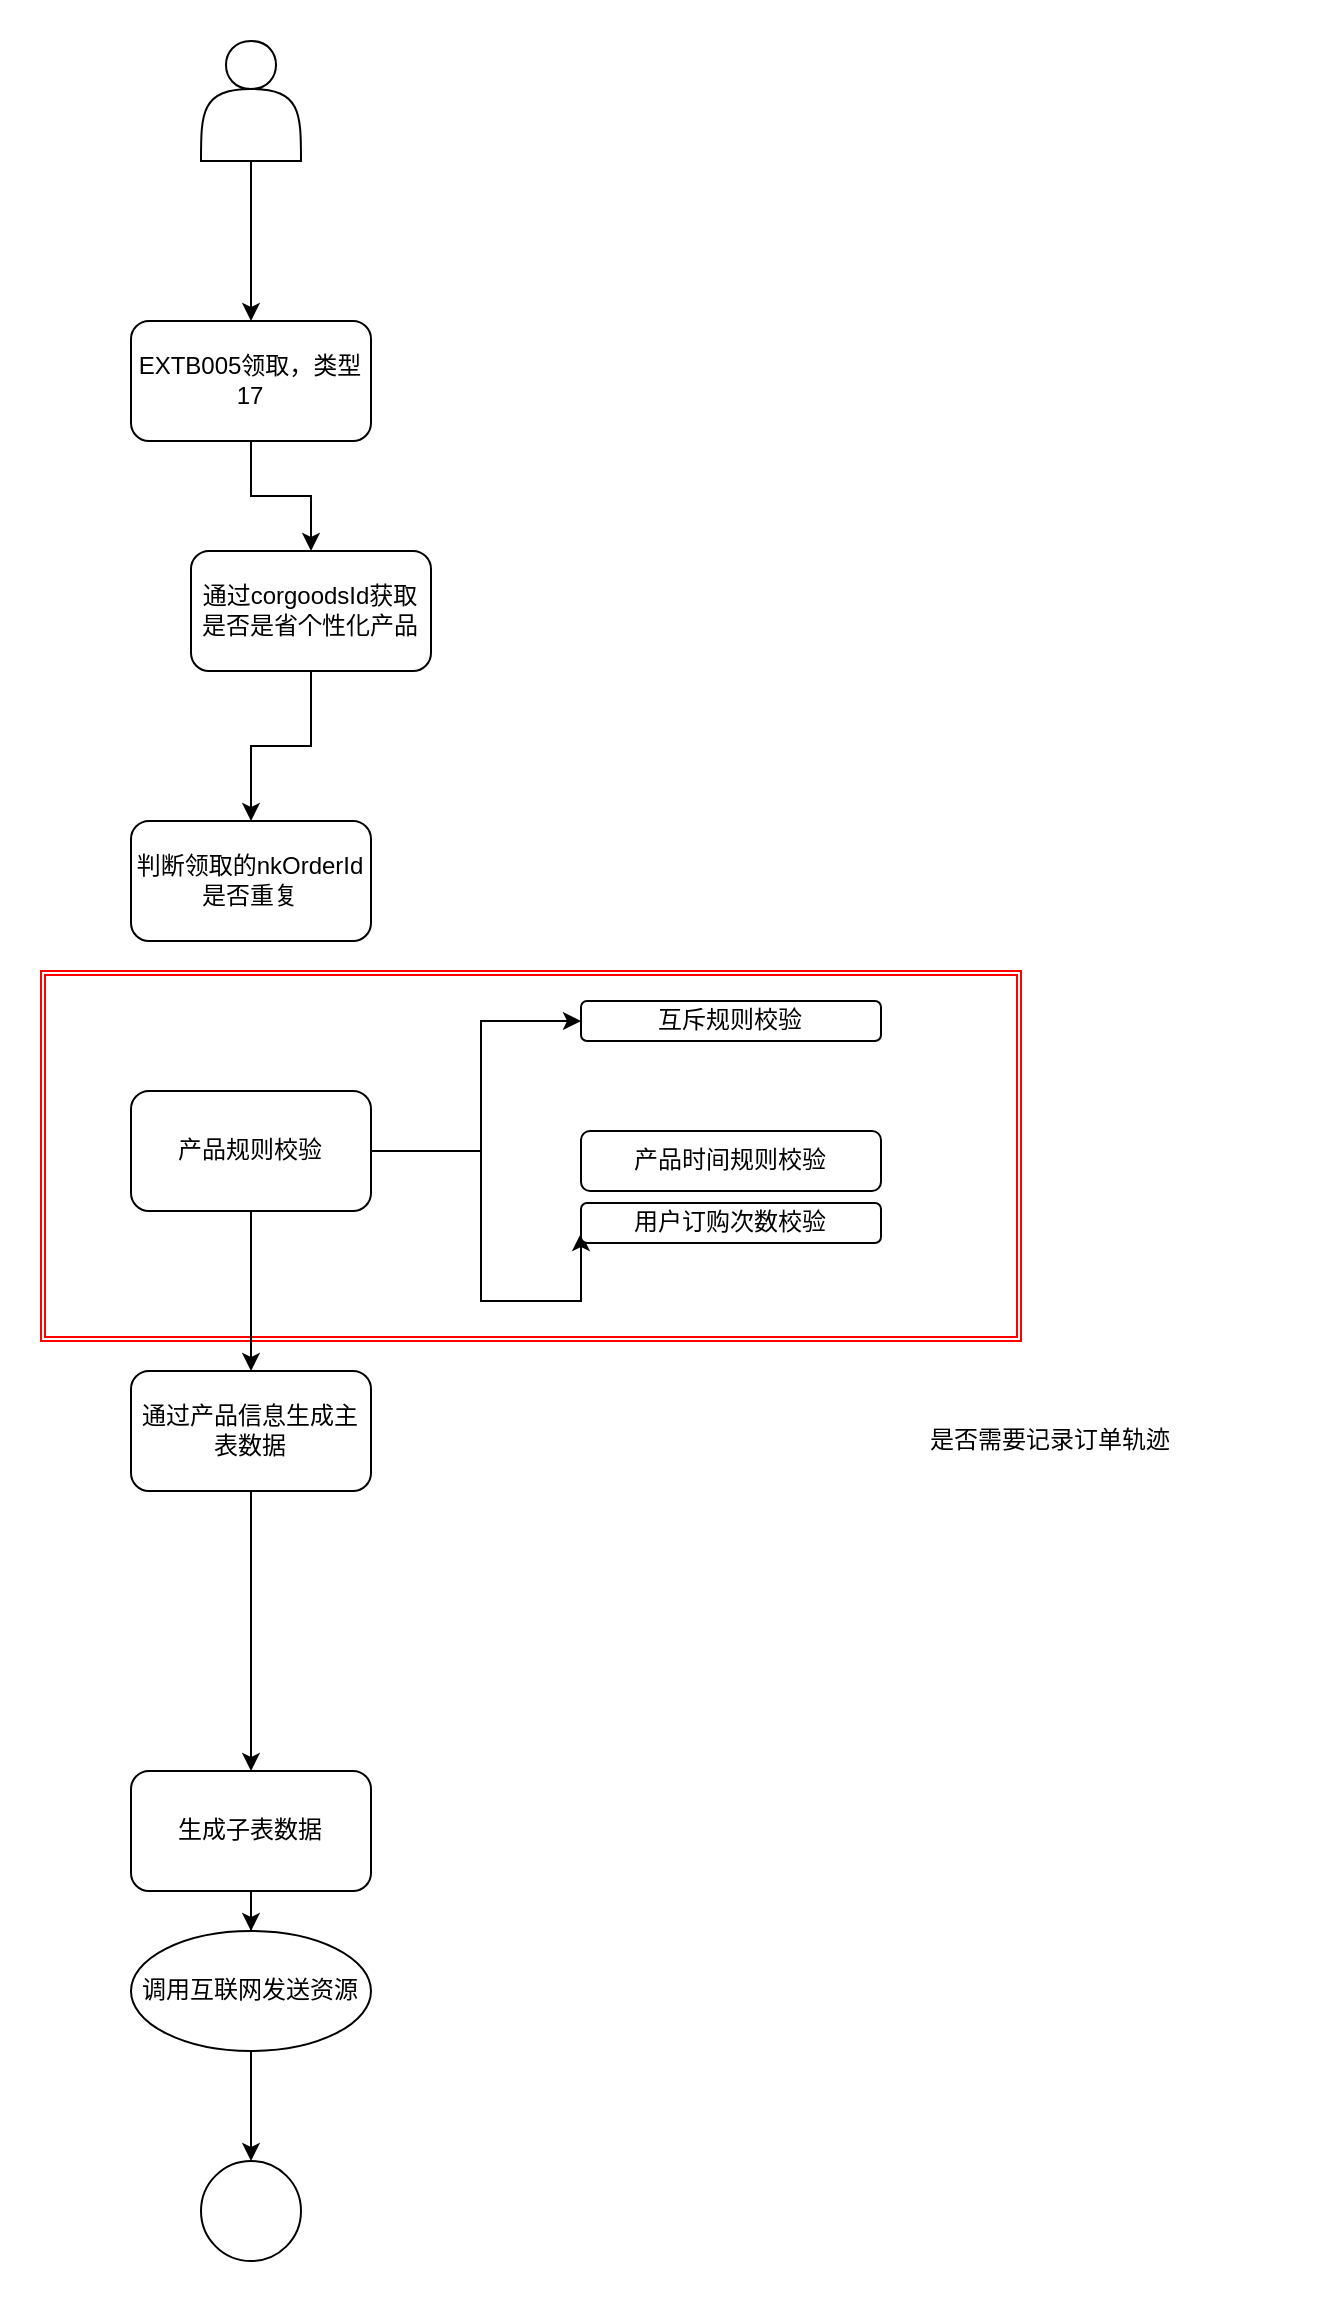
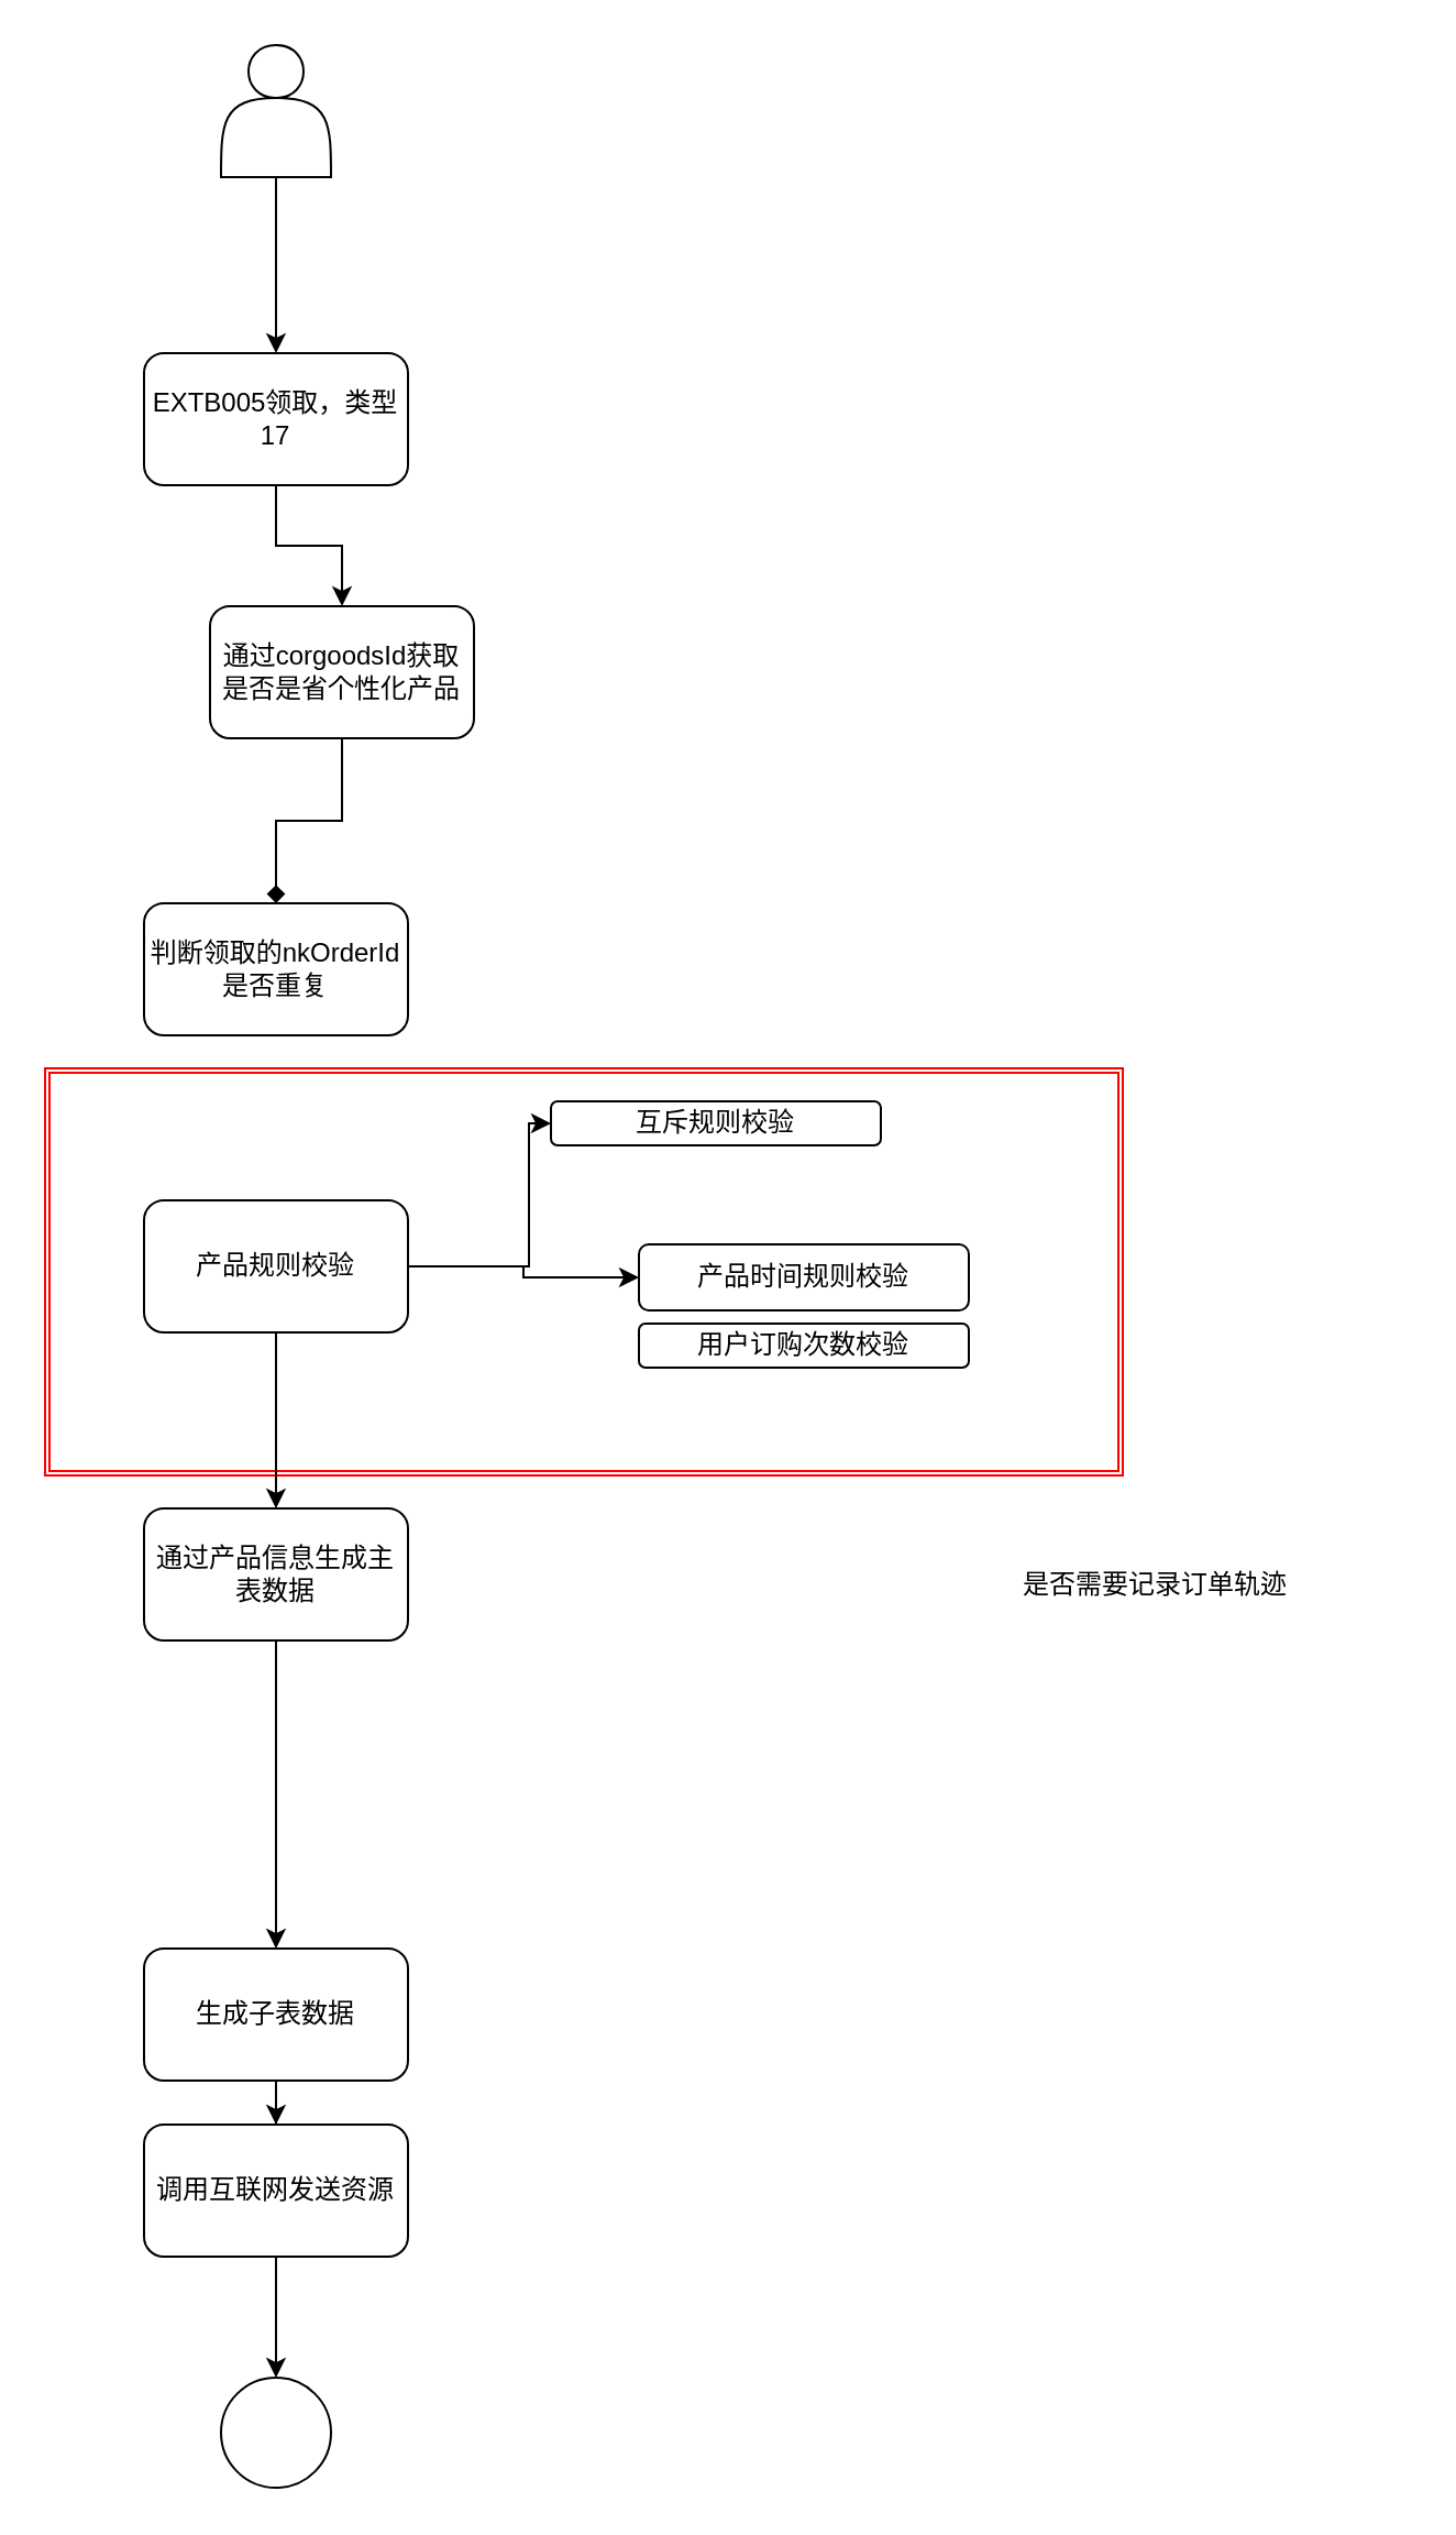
  <mxCell id="0" />
  <mxCell id="1" parent="0" />
  <mxCell id="2" value="" style="shape=ext;double=1;rounded=0;whiteSpace=wrap;html=1;strokeColor=#FF0000;" vertex="1" parent="1"><mxGeometry x="20" y="485" width="490" height="185" as="geometry" /></mxCell>
  <mxCell id="3" style="edgeStyle=orthogonalEdgeStyle;rounded=0;orthogonalLoop=1;jettySize=auto;html=1;entryX=0.5;entryY=0;entryDx=0;entryDy=0;" parent="1" source="4" target="6" edge="1"><mxGeometry relative="1" as="geometry"><mxPoint x="130" y="160" as="targetPoint" /></mxGeometry></mxCell>
  <mxCell id="4" value="" style="shape=actor;whiteSpace=wrap;html=1;fontFamily=Helvetica;fontSize=12;fontColor=#000000;align=center;strokeColor=#000000;fillColor=#ffffff;" parent="1" vertex="1"><mxGeometry x="100" y="20" width="50" height="60" as="geometry" /></mxCell>
  <mxCell id="5" style="edgeStyle=orthogonalEdgeStyle;rounded=0;orthogonalLoop=1;jettySize=auto;html=1;" parent="1" source="6" target="8" edge="1"><mxGeometry relative="1" as="geometry" /></mxCell>
  <mxCell id="6" value="EXTB005领取，类型17" style="rounded=1;whiteSpace=wrap;html=1;" parent="1" vertex="1"><mxGeometry x="65" y="160" width="120" height="60" as="geometry" /></mxCell>
- <mxCell id="7" value="" style="edgeStyle=orthogonalEdgeStyle;rounded=0;orthogonalLoop=1;jettySize=auto;html=1;" parent="1" source="8" target="23" edge="1"><mxGeometry relative="1" as="geometry" /></mxCell>
+ <mxCell id="7" value="" style="edgeStyle=orthogonalEdgeStyle;rounded=0;orthogonalLoop=1;jettySize=auto;html=1;endArrow=diamond;" parent="1" source="8" target="23" edge="1"><mxGeometry relative="1" as="geometry" /></mxCell>
  <mxCell id="8" value="通过corgoodsId获取是否是省个性化产品" style="rounded=1;whiteSpace=wrap;html=1;" parent="1" vertex="1"><mxGeometry x="95" y="275" width="120" height="60" as="geometry" /></mxCell>
  <mxCell id="9" value="" style="edgeStyle=orthogonalEdgeStyle;rounded=0;orthogonalLoop=1;jettySize=auto;html=1;" parent="1" source="10" target="12" edge="1"><mxGeometry relative="1" as="geometry" /></mxCell>
  <mxCell id="10" value="通过产品信息生成主表数据" style="rounded=1;whiteSpace=wrap;html=1;" parent="1" vertex="1"><mxGeometry x="65" y="685" width="120" height="60" as="geometry" /></mxCell>
  <mxCell id="11" value="" style="edgeStyle=orthogonalEdgeStyle;rounded=0;orthogonalLoop=1;jettySize=auto;html=1;" parent="1" source="12" target="14" edge="1"><mxGeometry relative="1" as="geometry" /></mxCell>
  <mxCell id="12" value="生成子表数据" style="whiteSpace=wrap;html=1;rounded=1;" parent="1" vertex="1"><mxGeometry x="65" y="885" width="120" height="60" as="geometry" /></mxCell>
  <mxCell id="13" style="edgeStyle=orthogonalEdgeStyle;rounded=0;orthogonalLoop=1;jettySize=auto;html=1;" parent="1" source="14" target="24" edge="1"><mxGeometry relative="1" as="geometry" /></mxCell>
- <mxCell id="14" value="调用互联网发送资源" style="ellipse;whiteSpace=wrap;html=1;" parent="1" vertex="1"><mxGeometry x="65" y="965" width="120" height="60" as="geometry" /></mxCell>
+ <mxCell id="14" value="调用互联网发送资源" style="whiteSpace=wrap;html=1;rounded=1;" parent="1" vertex="1"><mxGeometry x="65" y="965" width="120" height="60" as="geometry" /></mxCell>
  <mxCell id="15" style="edgeStyle=orthogonalEdgeStyle;rounded=0;orthogonalLoop=1;jettySize=auto;html=1;" parent="1" source="19" edge="1"><mxGeometry relative="1" as="geometry"><mxPoint x="125" y="685" as="targetPoint" /></mxGeometry></mxCell>
- <mxCell id="17" style="edgeStyle=orthogonalEdgeStyle;rounded=0;orthogonalLoop=1;jettySize=auto;html=1;entryX=0;entryY=0.75;entryDx=0;entryDy=0;" parent="1" source="19" target="22" edge="1"><mxGeometry relative="1" as="geometry"><Array as="points"><mxPoint x="240" y="575" /><mxPoint x="240" y="650" /></Array></mxGeometry></mxCell>
+ <mxCell id="16" style="edgeStyle=orthogonalEdgeStyle;rounded=0;orthogonalLoop=1;jettySize=auto;html=1;" parent="1" source="19" target="21" edge="1"><mxGeometry relative="1" as="geometry" /></mxCell>
  <mxCell id="18" style="edgeStyle=orthogonalEdgeStyle;rounded=0;orthogonalLoop=1;jettySize=auto;html=1;entryX=0;entryY=0.5;entryDx=0;entryDy=0;" parent="1" source="19" target="20" edge="1"><mxGeometry relative="1" as="geometry"><Array as="points"><mxPoint x="240" y="575" /><mxPoint x="240" y="510" /></Array></mxGeometry></mxCell>
  <mxCell id="19" value="产品规则校验" style="whiteSpace=wrap;html=1;rounded=1;" parent="1" vertex="1"><mxGeometry x="65" y="545" width="120" height="60" as="geometry" /></mxCell>
- <mxCell id="20" value="互斥规则校验" style="whiteSpace=wrap;html=1;rounded=1;" parent="1" vertex="1"><mxGeometry x="290" y="500" width="150" height="20" as="geometry" /></mxCell>
+ <mxCell id="20" value="互斥规则校验" style="whiteSpace=wrap;html=1;rounded=1;" parent="1" vertex="1"><mxGeometry x="250" y="500" width="150" height="20" as="geometry" /></mxCell>
  <mxCell id="21" value="产品时间规则校验" style="whiteSpace=wrap;html=1;rounded=1;" parent="1" vertex="1"><mxGeometry x="290" y="565" width="150" height="30" as="geometry" /></mxCell>
  <mxCell id="22" value="用户订购次数校验" style="whiteSpace=wrap;html=1;rounded=1;" parent="1" vertex="1"><mxGeometry x="290" y="601" width="150" height="20" as="geometry" /></mxCell>
  <mxCell id="23" value="判断领取的nkOrderId是否重复" style="whiteSpace=wrap;html=1;rounded=1;" parent="1" vertex="1"><mxGeometry x="65" y="410" width="120" height="60" as="geometry" /></mxCell>
  <mxCell id="24" value="" style="ellipse;whiteSpace=wrap;html=1;aspect=fixed;" parent="1" vertex="1"><mxGeometry x="100" y="1080" width="50" height="50" as="geometry" /></mxCell>
  <mxCell id="25" value="是否需要记录订单轨迹" style="text;html=1;strokeColor=none;fillColor=none;align=center;verticalAlign=middle;whiteSpace=wrap;rounded=0;" vertex="1" parent="1"><mxGeometry x="410" y="710" width="230" height="20" as="geometry" /></mxCell>
